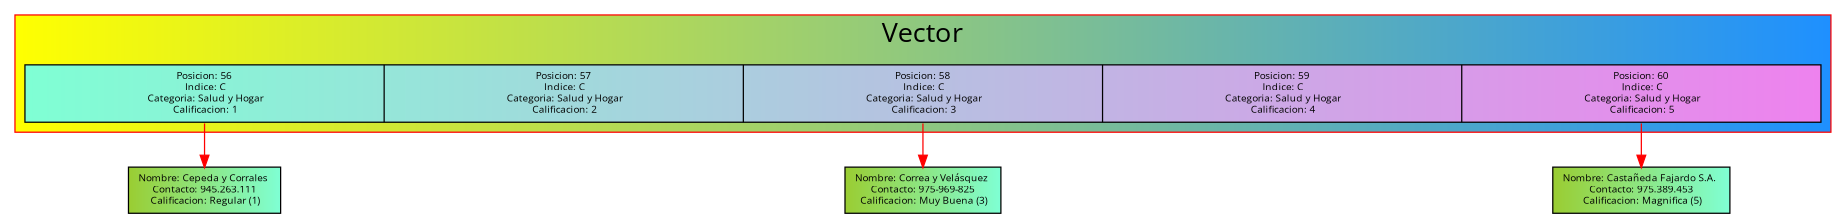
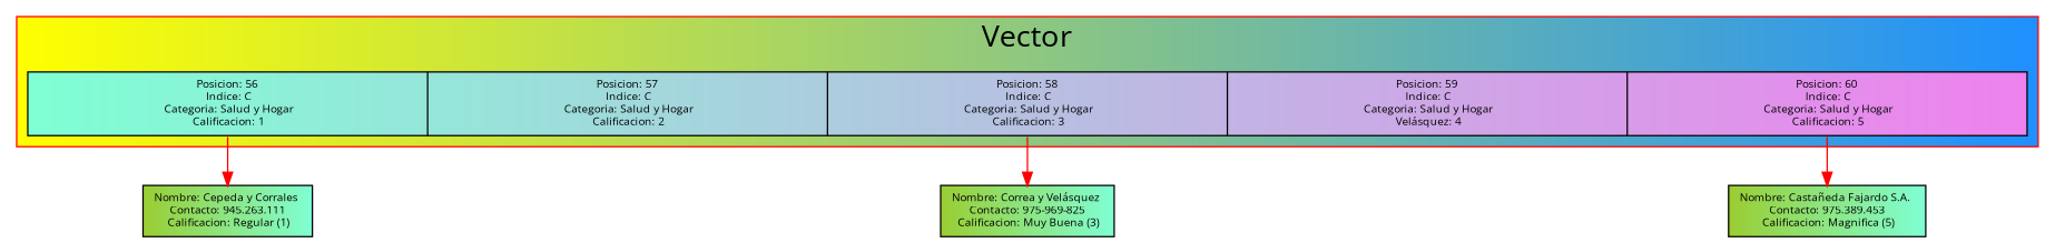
  digraph {
    color=red
    fontname="Open Sans"
    fontsize=22
    node [fillcolor="yellowgreen:aquamarine" fontname="Open Sans" fontsize=8 shape=record style=filled]
    edge [color=red fontname="Open Sans"]
-   n1 [fillcolor="aquamarine:violet" label="<55>Posicion: 56\n Indice: C\n Categoria: Salud y Hogar\n Calificacion: 1|<56>Posicion: 57\n Indice: C\n Categoria: Salud y Hogar\n Calificacion: 2|<57>Posicion: 58\n Indice: C\n Categoria: Salud y Hogar\n Calificacion: 3|<58>Posicion: 59\n Indice: C\n Categoria: Salud y Hogar\n Calificacion: 4|<59>Posicion: 60\n Indice: C\n Categoria: Salud y Hogar\n Calificacion: 5" width=20]
+   n1 [fillcolor="aquamarine:violet" label="<55>Posicion: 56\n Indice: C\n Categoria: Salud y Hogar\n Calificacion: 1|<56>Posicion: 57\n Indice: C\n Categoria: Salud y Hogar\n Calificacion: 2|<57>Posicion: 58\n Indice: C\n Categoria: Salud y Hogar\n Calificacion: 3|<58>Posicion: 59\n Indice: C\n Categoria: Salud y Hogar\n Velásquez: 4|<59>Posicion: 60\n Indice: C\n Categoria: Salud y Hogar\n Calificacion: 5" width=20]
    n2 [label="Nombre: Cepeda y Corrales \n Contacto: 945.263.111 \n Calificacion: Regular (1)"]
    n3 [label="Nombre: Correa y Velásquez \n Contacto: 975-969-825 \n Calificacion: Muy Buena (3)"]
    n4 [label="Nombre: Castañeda Fajardo S.A. \n Contacto: 975.389.453 \n Calificacion: Magnifica (5)"]
    subgraph cluster_1 {
      bgcolor="yellow:dodgerblue"
      label=Vector
      n1
    }
    n1 -> n2 [tailport=55]
    n1 -> n3 [tailport=57]
    n1 -> n4 [tailport=59]
  }
